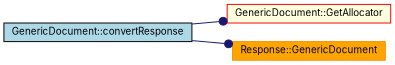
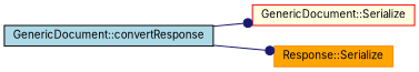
  digraph {
    fontname=Inter
    rankdir=LR
    node [fontname=Inter fontsize=10 shape=record style=filled]
    edge [arrowhead=dot color=midnightblue fontname=Inter fontsize=10 labelfontname=Helvetica labelfontsize=10 style=solid]
    n1 [color=black fillcolor=lightblue fontcolor=black height=0.2 label="GenericDocument::convertResponse" width=0.4]
-   n2 [color=red fillcolor=lightyellow height=0.2 label="GenericDocument::GetAllocator" width=0.4]
-   n3 [color=darkorange fillcolor=orange height=0.2 label="Response::GenericDocument" width=0.4]
+   n2 [color=red fillcolor=lightyellow height=0.2 label="GenericDocument::Serialize" width=0.4]
+   n3 [color=darkorange fillcolor=orange height=0.2 label="Response::Serialize" width=0.4]
    n1 -> n2
    n1 -> n3
  }
